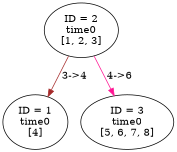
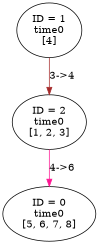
  digraph {
    n1 [label="ID = 1\ntime0\n[4]"]
-   n2 [label="ID = 3\ntime0\n[5, 6, 7, 8]"]
+   n2 [label="ID = 0\ntime0\n[5, 6, 7, 8]"]
    n3 [label="ID = 2\ntime0\n[1, 2, 3]"]
-   n3 -> n1 [color=brown label="3->4\n"]
+   n1 -> n3 [color=brown label="3->4\n"]
    n3 -> n2 [color=deeppink label="4->6\n"]
  }
